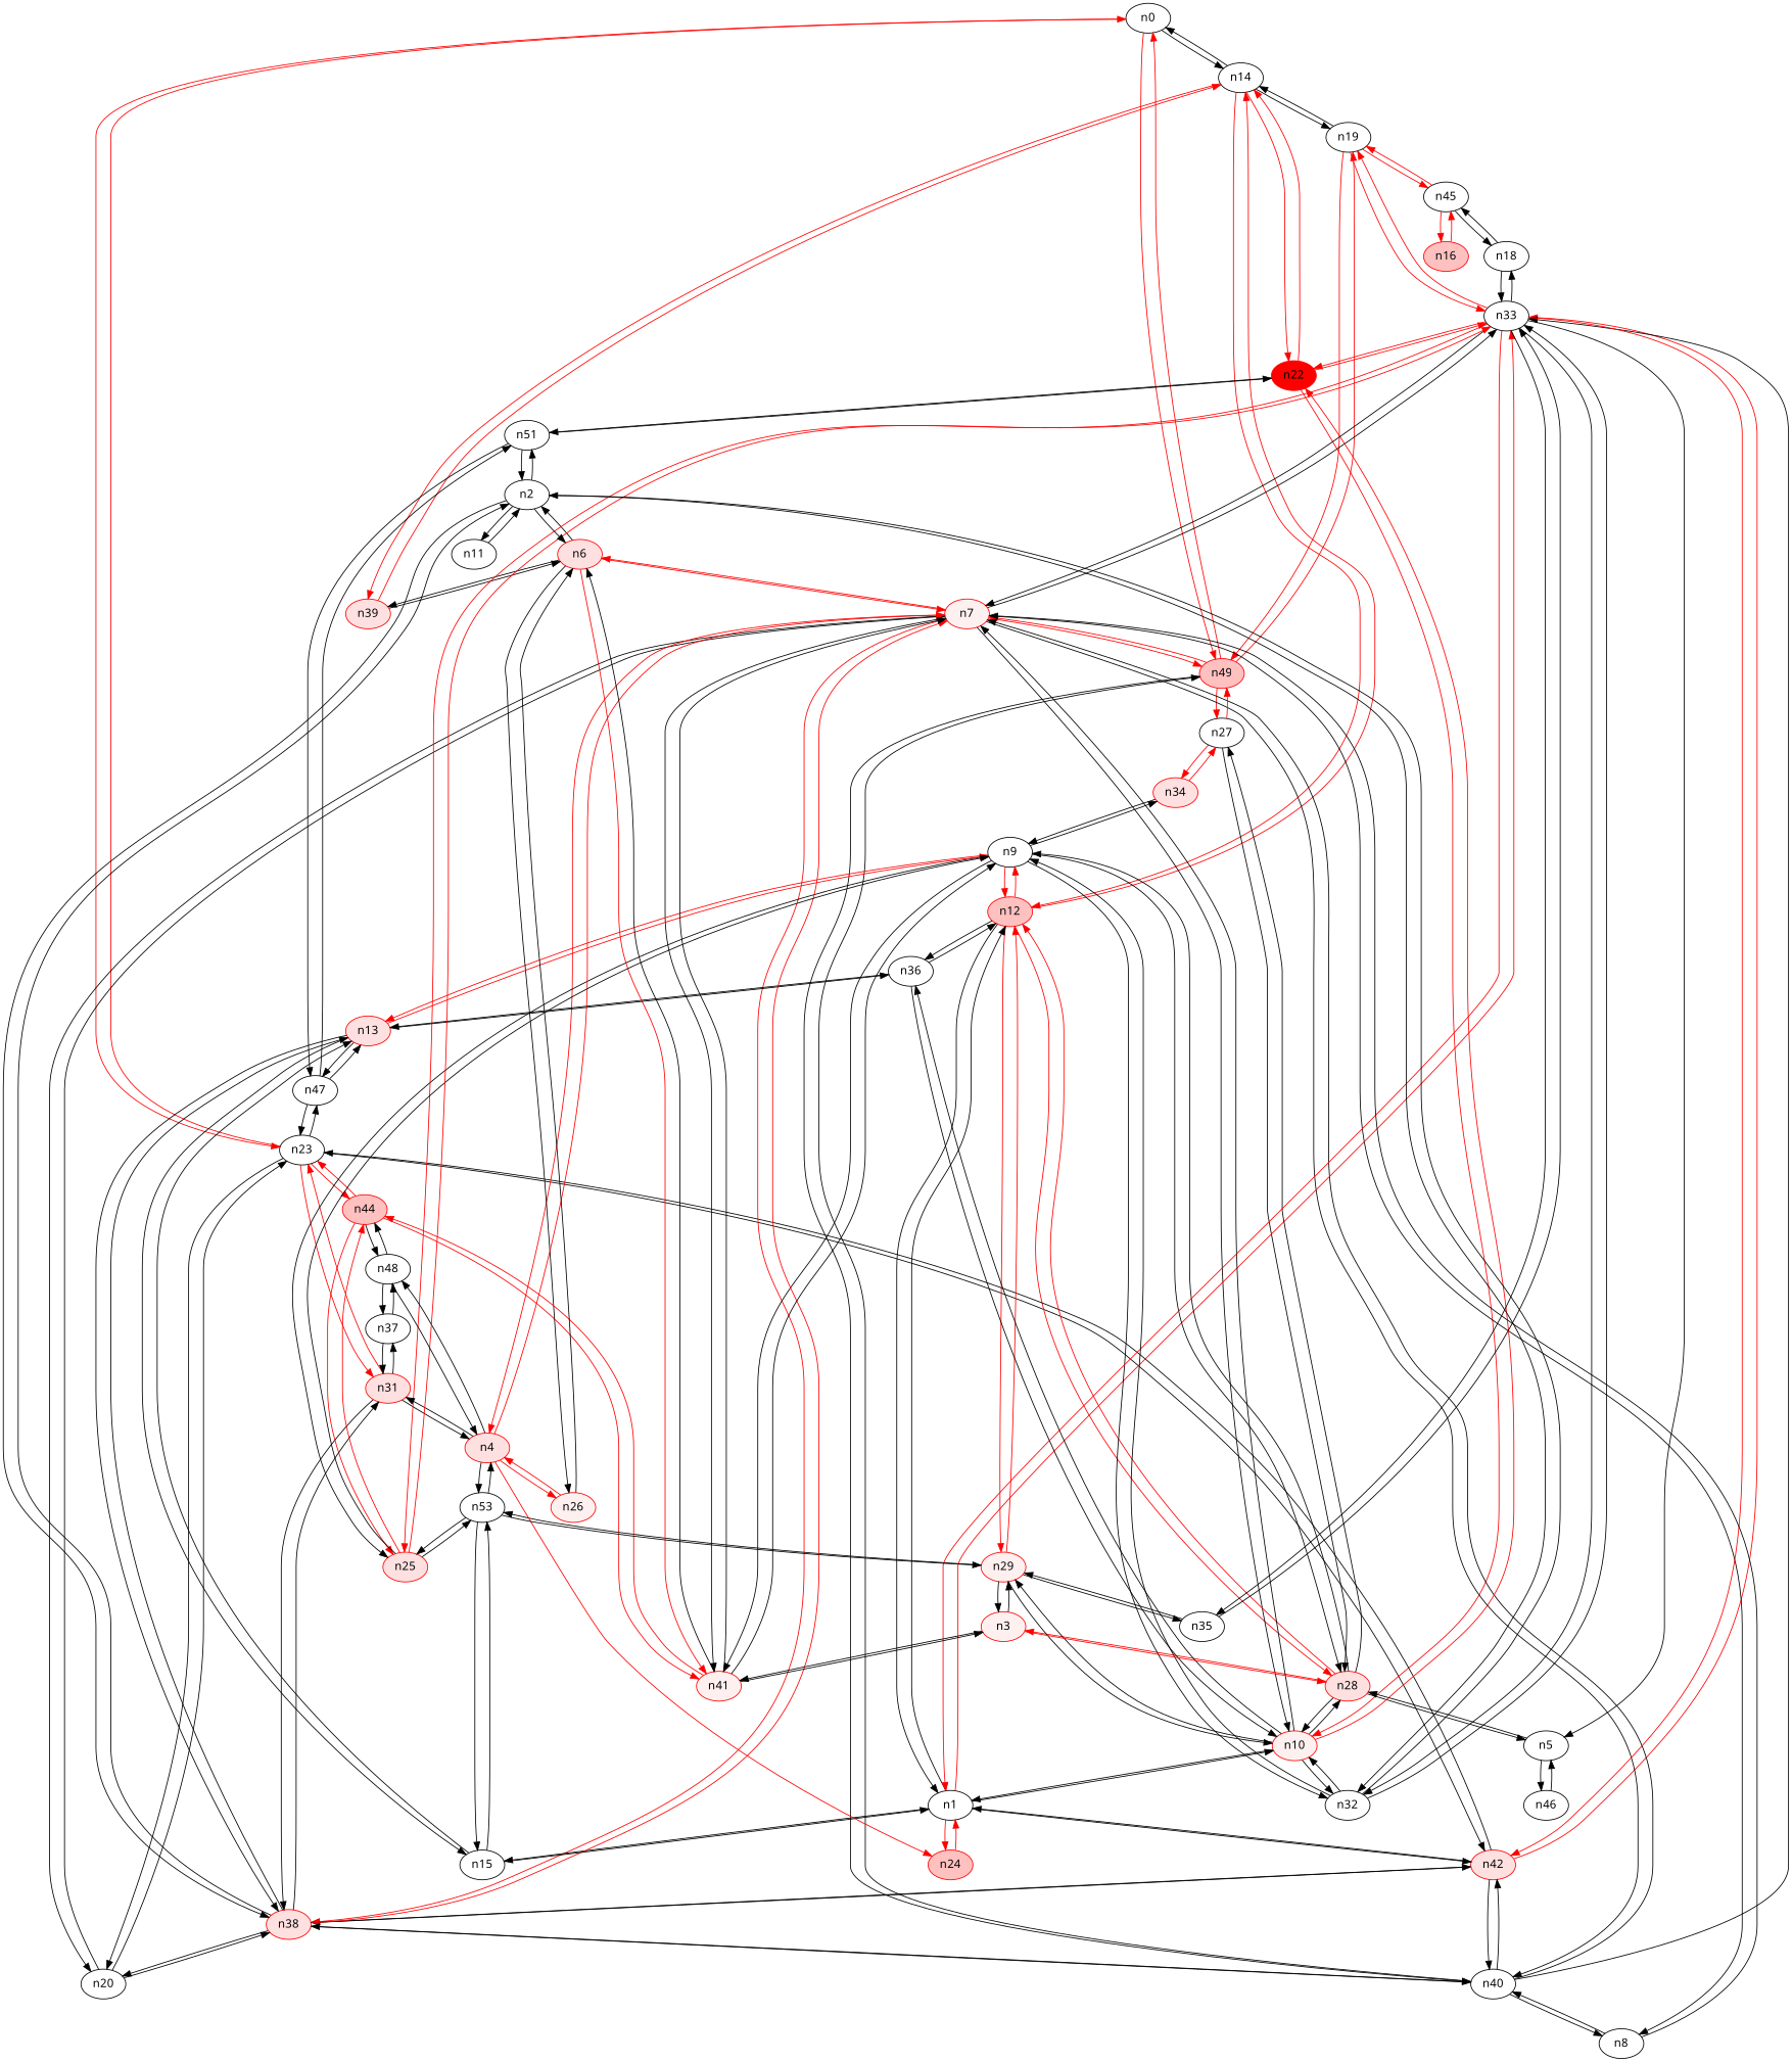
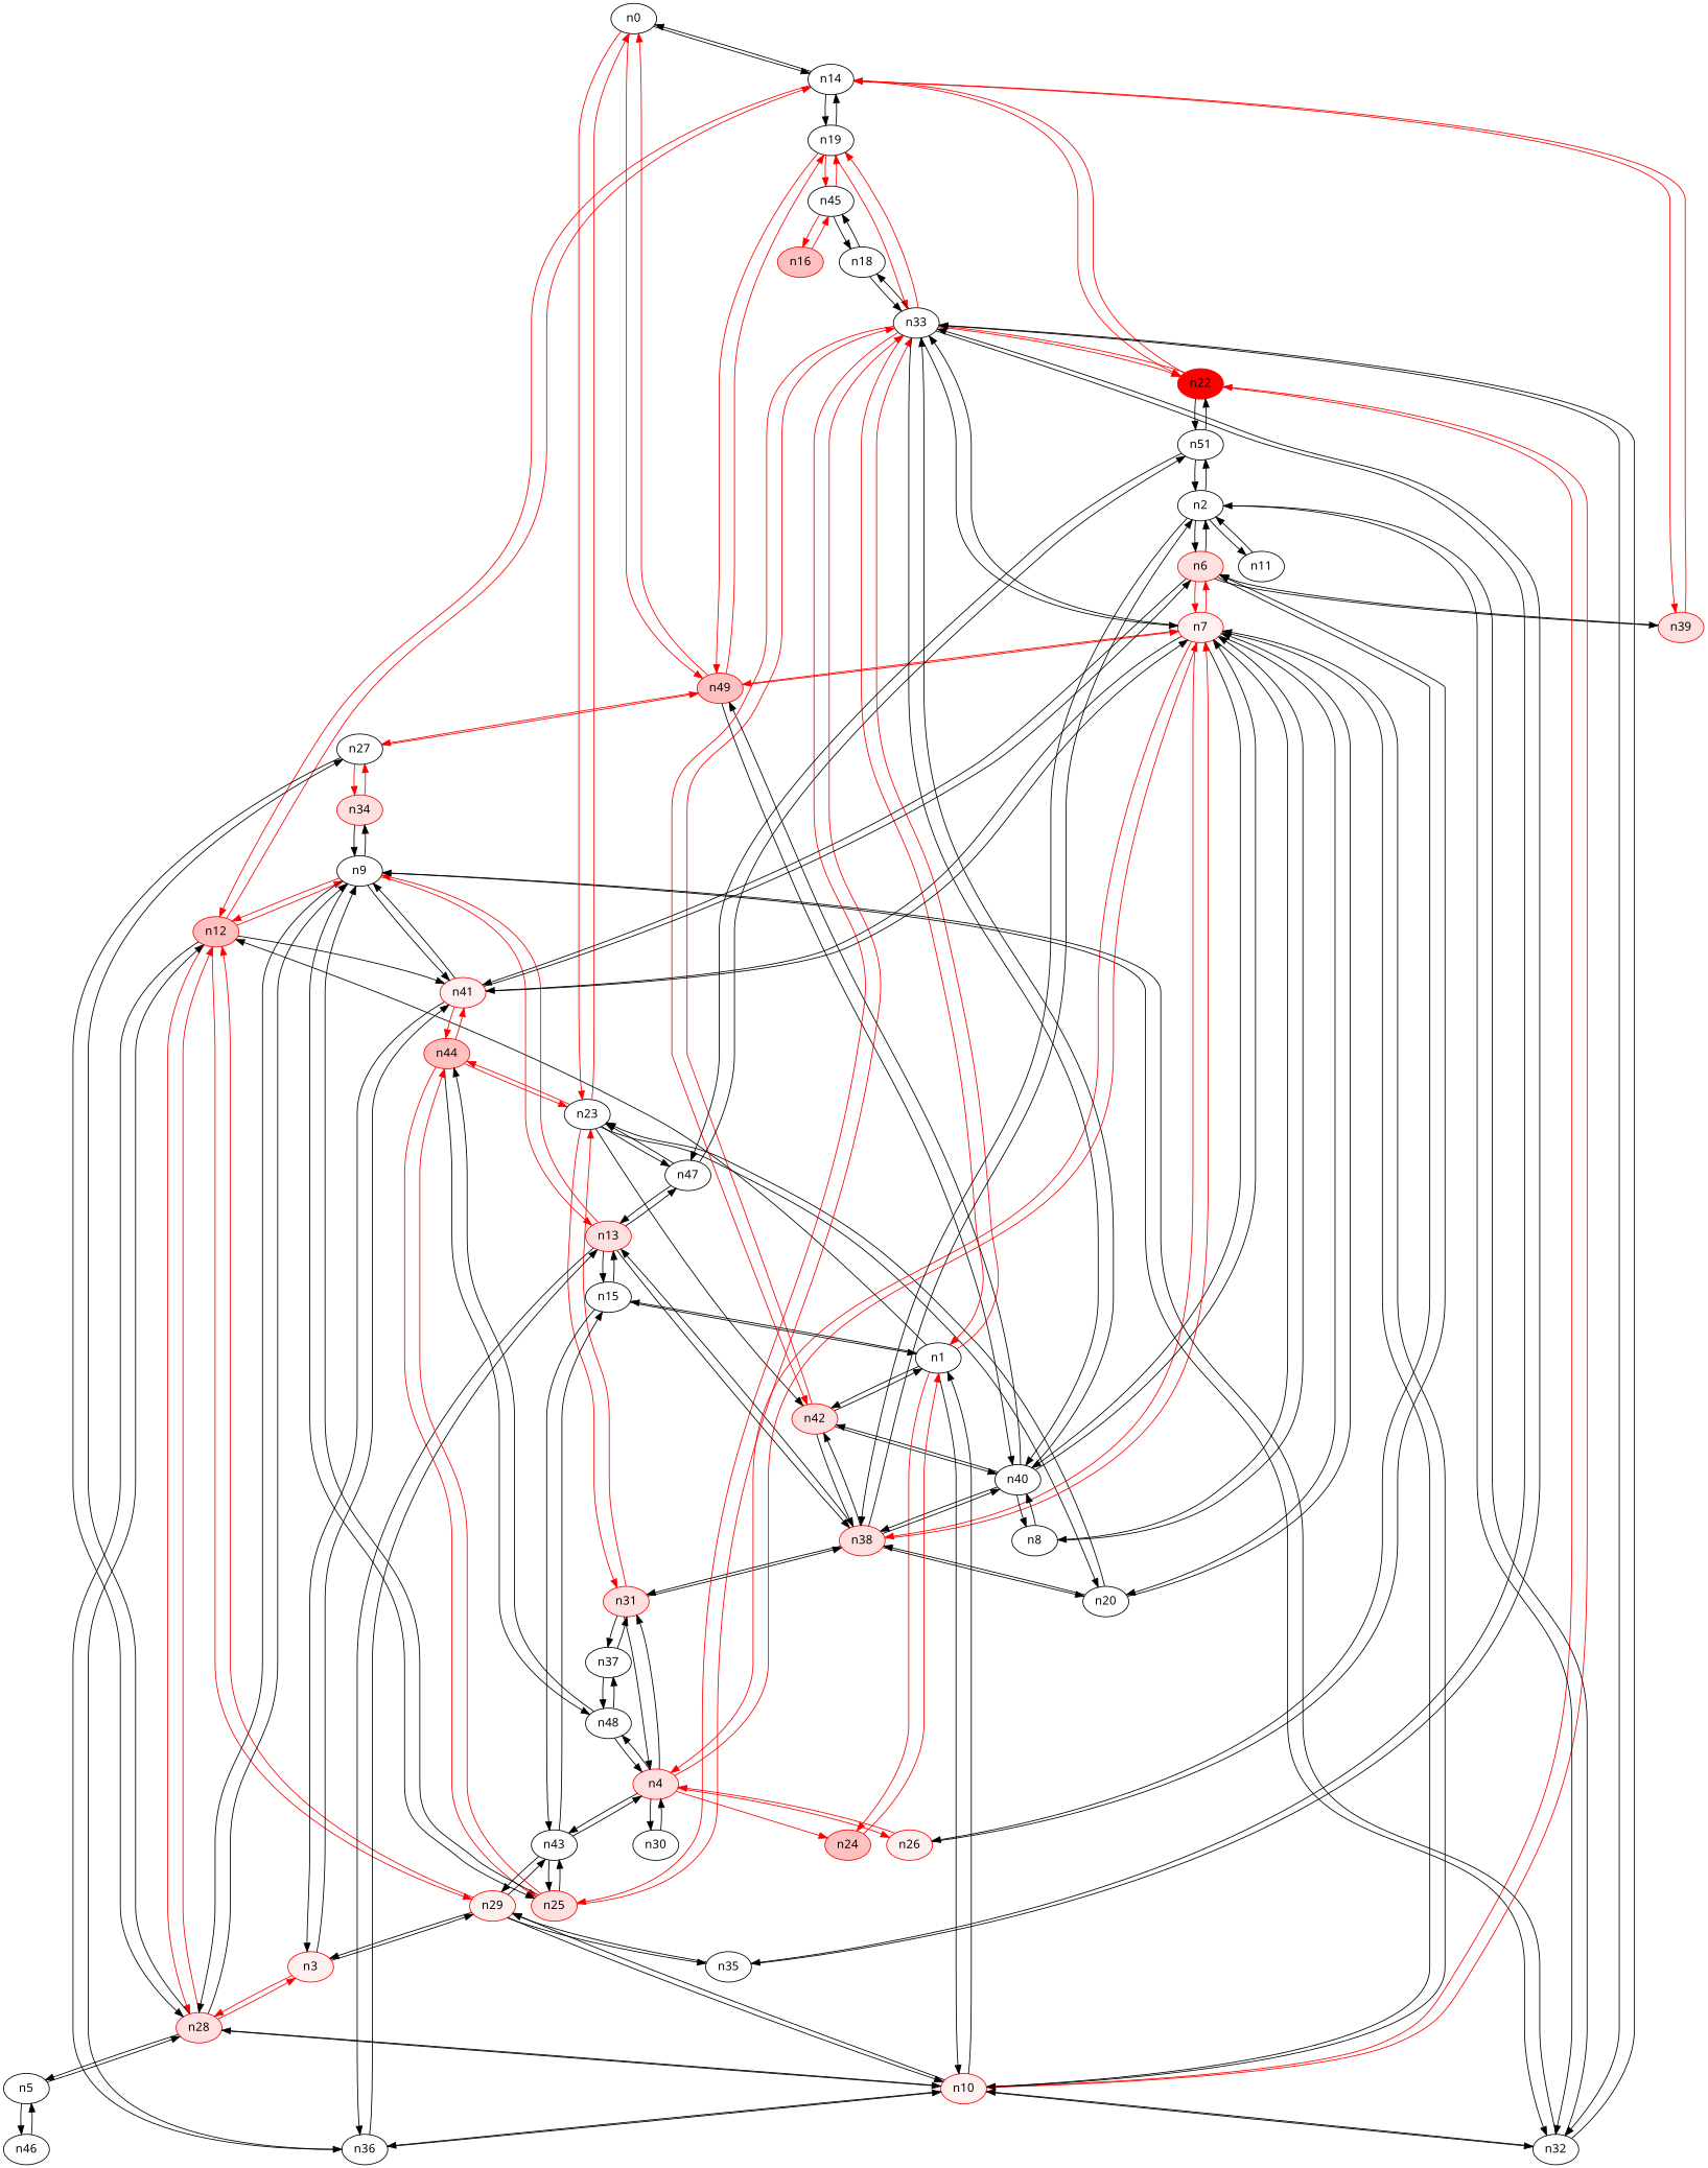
  strict digraph {
    fontname="Noto Sans"
    node [fontname="Noto Sans" type=switch]
    edge [dst_port=0 fontname="Noto Sans" src_port=0]
    n0
    n14
    n23
    n49 [color="#FF0000" fillcolor="#FFC0C0" style=filled type=host]
    n12 [color="#FF0000" fillcolor="#FFC0C0" style=filled]
    n39 [color="#FF0000" fillcolor="#FFE0E0" style=filled type=host]
    n22 [color="#FF0000" fillcolor="#FF0000" style=filled type=host]
    n19
    n42 [color="#FF0000" fillcolor="#FFE0E0" style=filled type=host]
    n31 [color="#FF0000" fillcolor="#FFE0E0" style=filled type=host]
    n20
    n47
    n44 [color="#FF0000" fillcolor="#FFC0C0" style=filled type=host]
    n7 [color="#FF0000" fillcolor="#FFF0F0" style=filled type=host]
    n40
    n27
    n1
    n28 [color="#FF0000" fillcolor="#FFE0E0" style=filled type=host]
    n29 [color="#FF0000" fillcolor="#FFF0F0" style=filled type=host]
    n36
    n9
    n6 [color="#FF0000" fillcolor="#FFE0E0" style=filled type=host]
    n10 [color="#FF0000" fillcolor="#FFF0F0" style=filled type=host]
    n33
    n21 [label=n51]
    n45
    n38 [color="#FF0000" fillcolor="#FFE0E0" style=filled type=host]
    n4 [color="#FF0000" fillcolor="#FFE0E0" style=filled type=host]
    n37
    n13 [color="#FF0000" fillcolor="#FFE0E0" style=filled type=host]
    n25 [color="#FF0000" fillcolor="#FFE0E0" style=filled type=host]
    n41 [color="#FF0000" fillcolor="#FFF0F0" style=filled type=host]
    n48
    n8
    n34 [color="#FF0000" fillcolor="#FFE0E0" style=filled type=host]
    n15
    n24 [color="#FF0000" fillcolor="#FFC0C0" style=filled]
    n32
-   n43 [label=n53]
+   n43
    n18
    n35
    n2
    n3 [color="#FF0000" fillcolor="#FFF0F0" style=filled type=host]
    n5
    n26 [color="#FF0000" fillcolor="#FFF0F0" style=filled type=host]
+   n30
    n11
    n46
    n16 [color="#FF0000" fillcolor="#FFC0C0" style=filled type=host]
    n0 -> n14
    n0 -> n23 [color="#FF0000"]
    n0 -> n49 [color="#FF0000"]
    n14 -> n0
    n14 -> n12 [color="#FF0000"]
    n14 -> n39 [color="#FF0000"]
    n14 -> n22 [color="#FF0000"]
    n14 -> n19
    n23 -> n0 [color="#FF0000"]
    n23 -> n42
    n23 -> n31 [color="#FF0000"]
    n23 -> n20
    n23 -> n47
    n23 -> n44 [color="#FF0000"]
    n49 -> n0 [color="#FF0000"]
    n49 -> n19 [color="#FF0000"]
    n49 -> n7 [color="#FF0000"]
    n49 -> n40
    n49 -> n27 [color="#FF0000"]
    n12 -> n14 [color="#FF0000"]
-   n12 -> n1
+   n12 -> n41
    n12 -> n28 [color="#FF0000"]
    n12 -> n29 [color="#FF0000"]
    n12 -> n36
    n12 -> n9 [color="#FF0000"]
    n39 -> n14 [color="#FF0000"]
    n39 -> n6
    n22 -> n14 [color="#FF0000"]
    n22 -> n10 [color="#FF0000"]
    n22 -> n33 [color="#FF0000"]
    n22 -> n21
    n19 -> n14
    n19 -> n49 [color="#FF0000"]
    n19 -> n33 [color="#FF0000"]
    n19 -> n45 [color="#FF0000"]
-   n42 -> n23
    n42 -> n40
    n42 -> n1
    n42 -> n33 [color="#FF0000"]
    n42 -> n38
    n31 -> n23 [color="#FF0000"]
    n31 -> n38
    n31 -> n4
    n31 -> n37
    n20 -> n23
    n20 -> n7
    n20 -> n38
    n47 -> n23
    n47 -> n21
    n47 -> n13
    n44 -> n23 [color="#FF0000"]
    n44 -> n25 [color="#FF0000"]
    n44 -> n41 [color="#FF0000"]
    n44 -> n48
    n7 -> n49 [color="#FF0000"]
    n7 -> n20
    n7 -> n40
    n7 -> n6 [color="#FF0000"]
    n7 -> n10
    n7 -> n33
    n7 -> n38 [color="#FF0000"]
    n7 -> n4 [color="#FF0000"]
    n7 -> n41
    n7 -> n8
    n40 -> n49
    n40 -> n42
    n40 -> n7
    n40 -> n33
    n40 -> n38
    n40 -> n8
    n27 -> n49 [color="#FF0000"]
    n27 -> n28
    n27 -> n34 [color="#FF0000"]
    n1 -> n12
    n1 -> n42
    n1 -> n10
    n1 -> n33 [color="#FF0000"]
    n1 -> n15
    n1 -> n24 [color="#FF0000"]
    n28 -> n12 [color="#FF0000"]
    n28 -> n27
    n28 -> n9
    n28 -> n10
    n28 -> n3 [color="#FF0000"]
    n28 -> n5
    n29 -> n12 [color="#FF0000"]
    n29 -> n10
    n29 -> n43
    n29 -> n35
    n29 -> n3
    n36 -> n12
    n36 -> n10
    n36 -> n13
    n9 -> n12 [color="#FF0000"]
    n9 -> n28
    n9 -> n13 [color="#FF0000"]
    n9 -> n25
    n9 -> n41
    n9 -> n34
    n9 -> n32
    n6 -> n39
    n6 -> n7 [color="#FF0000"]
-   n6 -> n41 [color="#FF0000"]
+   n6 -> n41
    n6 -> n2
    n6 -> n26
    n10 -> n22 [color="#FF0000"]
    n10 -> n7
    n10 -> n1
    n10 -> n28
    n10 -> n29
    n10 -> n36
    n10 -> n32
    n33 -> n22 [color="#FF0000"]
    n33 -> n19 [color="#FF0000"]
    n33 -> n42 [color="#FF0000"]
    n33 -> n7
-   n33 -> n5
+   n33 -> n40
    n33 -> n1 [color="#FF0000"]
    n33 -> n25 [color="#FF0000"]
    n33 -> n32
    n33 -> n18
    n33 -> n35
    n21 -> n22
    n21 -> n47
    n21 -> n2
    n45 -> n19 [color="#FF0000"]
    n45 -> n18
    n45 -> n16 [color="#FF0000"]
    n38 -> n42
    n38 -> n31
    n38 -> n20
    n38 -> n7 [color="#FF0000"]
    n38 -> n40
    n38 -> n13
    n38 -> n2
    n4 -> n31
    n4 -> n7 [color="#FF0000"]
    n4 -> n48
    n4 -> n24 [color="#FF0000"]
    n4 -> n43
    n4 -> n26 [color="#FF0000"]
+   n4 -> n30
    n37 -> n31
    n37 -> n48
    n13 -> n47
    n13 -> n36
    n13 -> n9 [color="#FF0000"]
    n13 -> n38
    n13 -> n15
    n25 -> n44 [color="#FF0000"]
    n25 -> n9
    n25 -> n33 [color="#FF0000"]
    n25 -> n43
    n41 -> n44 [color="#FF0000"]
    n41 -> n7
    n41 -> n9
    n41 -> n6
    n41 -> n3
    n48 -> n44
    n48 -> n4
    n48 -> n37
    n8 -> n7
    n8 -> n40
    n34 -> n27 [color="#FF0000"]
    n34 -> n9
    n15 -> n1
    n15 -> n13
    n15 -> n43
    n24 -> n1 [color="#FF0000"]
    n32 -> n9
    n32 -> n10
    n32 -> n33
    n32 -> n2
    n43 -> n29
    n43 -> n4
    n43 -> n25
    n43 -> n15
    n18 -> n33
    n18 -> n45
    n35 -> n29
    n35 -> n33
    n2 -> n6
    n2 -> n21
    n2 -> n38
    n2 -> n32
    n2 -> n11
    n3 -> n28 [color="#FF0000"]
    n3 -> n29
    n3 -> n41
    n5 -> n28
    n5 -> n46
    n26 -> n6
    n26 -> n4 [color="#FF0000"]
+   n30 -> n4
    n11 -> n2
    n46 -> n5
    n16 -> n45 [color="#FF0000"]
  }
